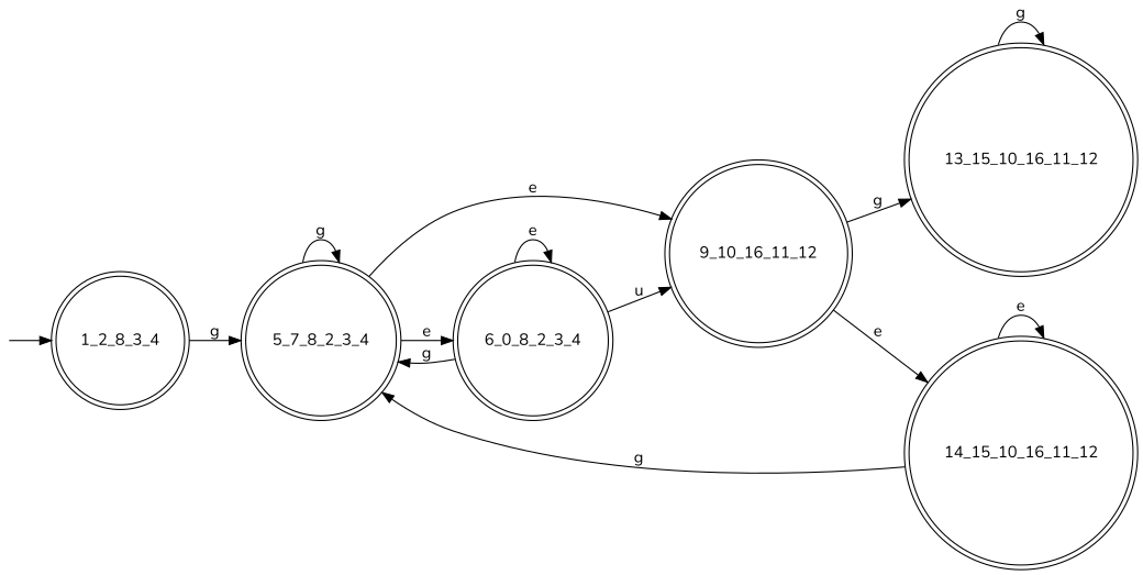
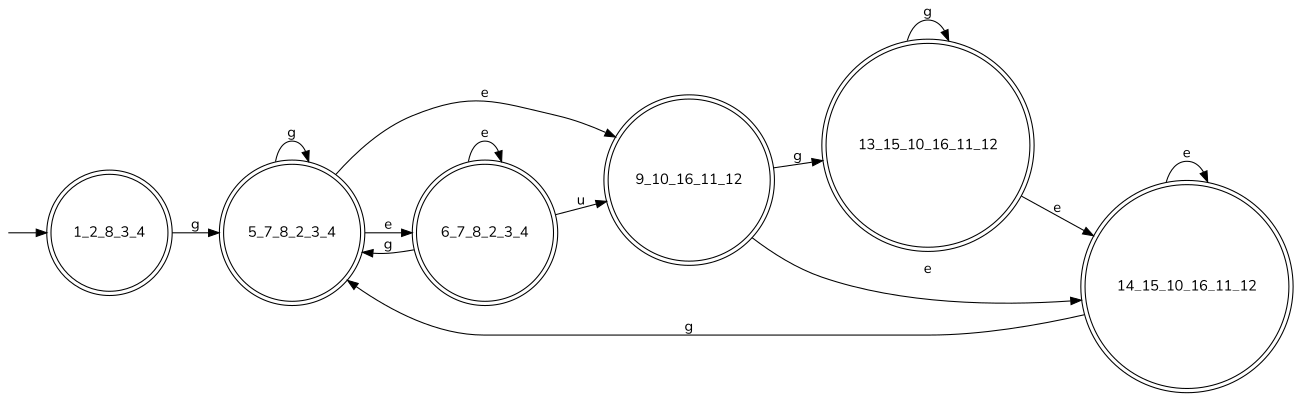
  digraph {
    fontname=Nunito
    rankdir=LR
    node [color=black fontcolor=black fontname=Nunito shape=doublecircle]
    edge [fontname=Nunito]
    start [color=white fontcolor=white shape=point]
    "1_2_8_3_4"
    "5_7_8_2_3_4"
    "9_10_16_11_12"
    "13_15_10_16_11_12"
    "14_15_10_16_11_12"
-   "6_7_8_2_3_4" [label="6_0_8_2_3_4"]
+   "6_7_8_2_3_4"
    start -> "1_2_8_3_4"
    "1_2_8_3_4" -> "5_7_8_2_3_4" [label=g]
    "5_7_8_2_3_4" -> "5_7_8_2_3_4" [label=g]
    "5_7_8_2_3_4" -> "9_10_16_11_12" [label=e]
    "5_7_8_2_3_4" -> "6_7_8_2_3_4" [label=e]
    "9_10_16_11_12" -> "13_15_10_16_11_12" [label=g]
    "9_10_16_11_12" -> "14_15_10_16_11_12" [label=e]
    "13_15_10_16_11_12" -> "13_15_10_16_11_12" [label=g]
+   "13_15_10_16_11_12" -> "14_15_10_16_11_12" [label=e]
    "14_15_10_16_11_12" -> "5_7_8_2_3_4" [label=g]
    "14_15_10_16_11_12" -> "14_15_10_16_11_12" [label=e]
    "6_7_8_2_3_4" -> "5_7_8_2_3_4" [label=g]
    "6_7_8_2_3_4" -> "9_10_16_11_12" [label=u]
    "6_7_8_2_3_4" -> "6_7_8_2_3_4" [label=e]
  }
